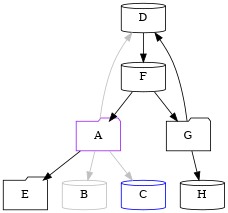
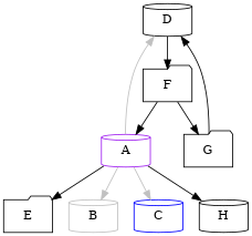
  digraph {
    node [shape=cylinder]
    n1 [label=D]
-   n2 [label=F]
-   n3 [color=purple label=A shape=folder]
+   n2 [label=F shape=folder]
+   n3 [color=purple label=A]
    n4 [label=G shape=folder]
    n5 [label=E shape=folder]
    n6 [color=gray label=B]
    n7 [color=blue label=C]
    n8 [label=H]
    n1 -> n2
    n2 -> n3
    n2 -> n4
    n3 -> n1 [color=gray]
    n3 -> n5
    n3 -> n6 [color=gray]
    n3 -> n7 [color=gray]
    n4 -> n1
-   n4 -> n8
+   n3 -> n8
  }
